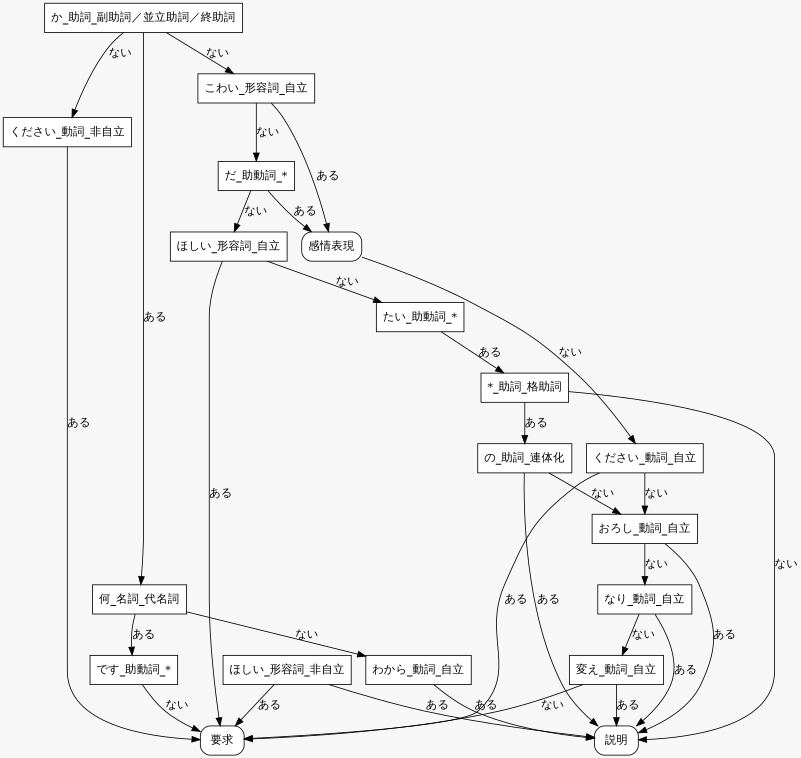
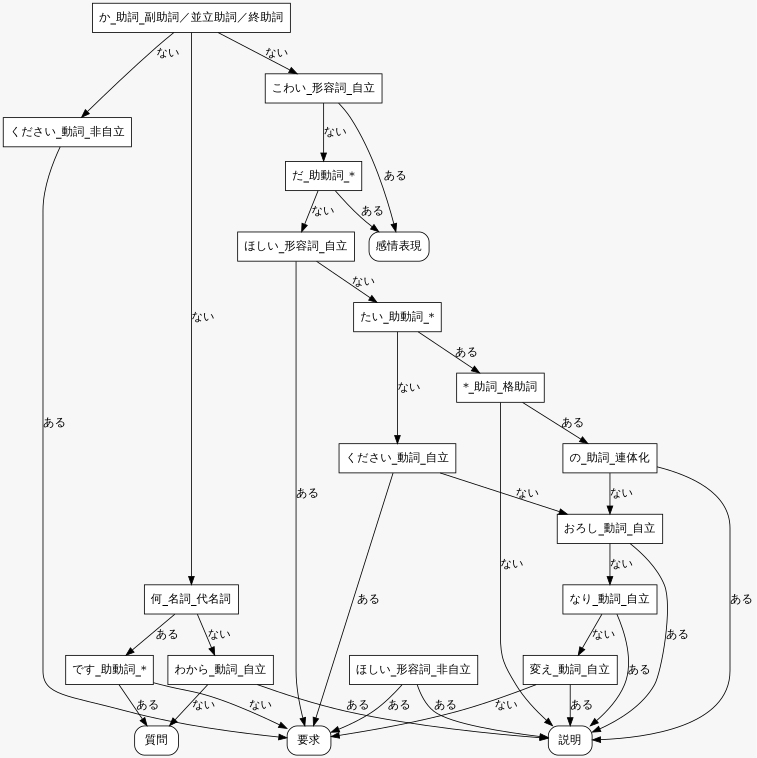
  digraph {
    bgcolor="#f7f7f7"
    fontsize=18
    node [fillcolor=white shape=box style="solid,filled"]
    edge [arrowhead=normal]
    "か_助詞_副助詞／並立助詞／終助詞"
    "ください_動詞_非自立"
    "何_名詞_代名詞"
    "こわい_形容詞_自立"
    "要求" [style="solid,filled,rounded"]
    "わから_動詞_自立"
    "です_助動詞_*"
    "だ_助動詞_*"
    "感情表現" [style="solid,filled,rounded"]
    "ほしい_形容詞_自立"
    "たい_助動詞_*"
    "ください_動詞_自立"
    "*_助詞_格助詞"
    "おろし_動詞_自立"
    "説明" [style="solid,filled,rounded"]
    "の_助詞_連体化"
    "ほしい_形容詞_非自立"
    "なり_動詞_自立"
    "変え_動詞_自立"
+   "質問" [style="solid,filled,rounded"]
    "か_助詞_副助詞／並立助詞／終助詞" -> "ください_動詞_非自立" [label="ない"]
-   "か_助詞_副助詞／並立助詞／終助詞" -> "何_名詞_代名詞" [label="ある"]
+   "か_助詞_副助詞／並立助詞／終助詞" -> "何_名詞_代名詞" [label="ない"]
    "か_助詞_副助詞／並立助詞／終助詞" -> "こわい_形容詞_自立" [label="ない"]
    "ください_動詞_非自立" -> "要求" [label="ある"]
    "何_名詞_代名詞" -> "わから_動詞_自立" [label="ない"]
    "何_名詞_代名詞" -> "です_助動詞_*" [label="ある"]
    "こわい_形容詞_自立" -> "だ_助動詞_*" [label="ない"]
    "こわい_形容詞_自立" -> "感情表現" [label="ある"]
    "わから_動詞_自立" -> "説明" [label="ある"]
+   "わから_動詞_自立" -> "質問" [label="ない"]
    "です_助動詞_*" -> "要求" [label="ない"]
+   "です_助動詞_*" -> "質問" [label="ある"]
    "だ_助動詞_*" -> "感情表現" [label="ある"]
    "だ_助動詞_*" -> "ほしい_形容詞_自立" [label="ない"]
    "ほしい_形容詞_自立" -> "要求" [label="ある"]
    "ほしい_形容詞_自立" -> "たい_助動詞_*" [label="ない"]
-   "感情表現" -> "ください_動詞_自立" [label="ない"]
+   "たい_助動詞_*" -> "ください_動詞_自立" [label="ない"]
    "たい_助動詞_*" -> "*_助詞_格助詞" [label="ある"]
    "ください_動詞_自立" -> "要求" [label="ある"]
    "ください_動詞_自立" -> "おろし_動詞_自立" [label="ない"]
    "*_助詞_格助詞" -> "説明" [label="ない"]
    "*_助詞_格助詞" -> "の_助詞_連体化" [label="ある"]
    "おろし_動詞_自立" -> "説明" [label="ある"]
    "おろし_動詞_自立" -> "なり_動詞_自立" [label="ない"]
    "の_助詞_連体化" -> "おろし_動詞_自立" [label="ない"]
    "の_助詞_連体化" -> "説明" [label="ある"]
    "ほしい_形容詞_非自立" -> "要求" [label="ある"]
    "ほしい_形容詞_非自立" -> "説明" [label="ある"]
    "なり_動詞_自立" -> "説明" [label="ある"]
    "なり_動詞_自立" -> "変え_動詞_自立" [label="ない"]
    "変え_動詞_自立" -> "要求" [label="ない"]
    "変え_動詞_自立" -> "説明" [label="ある"]
  }
